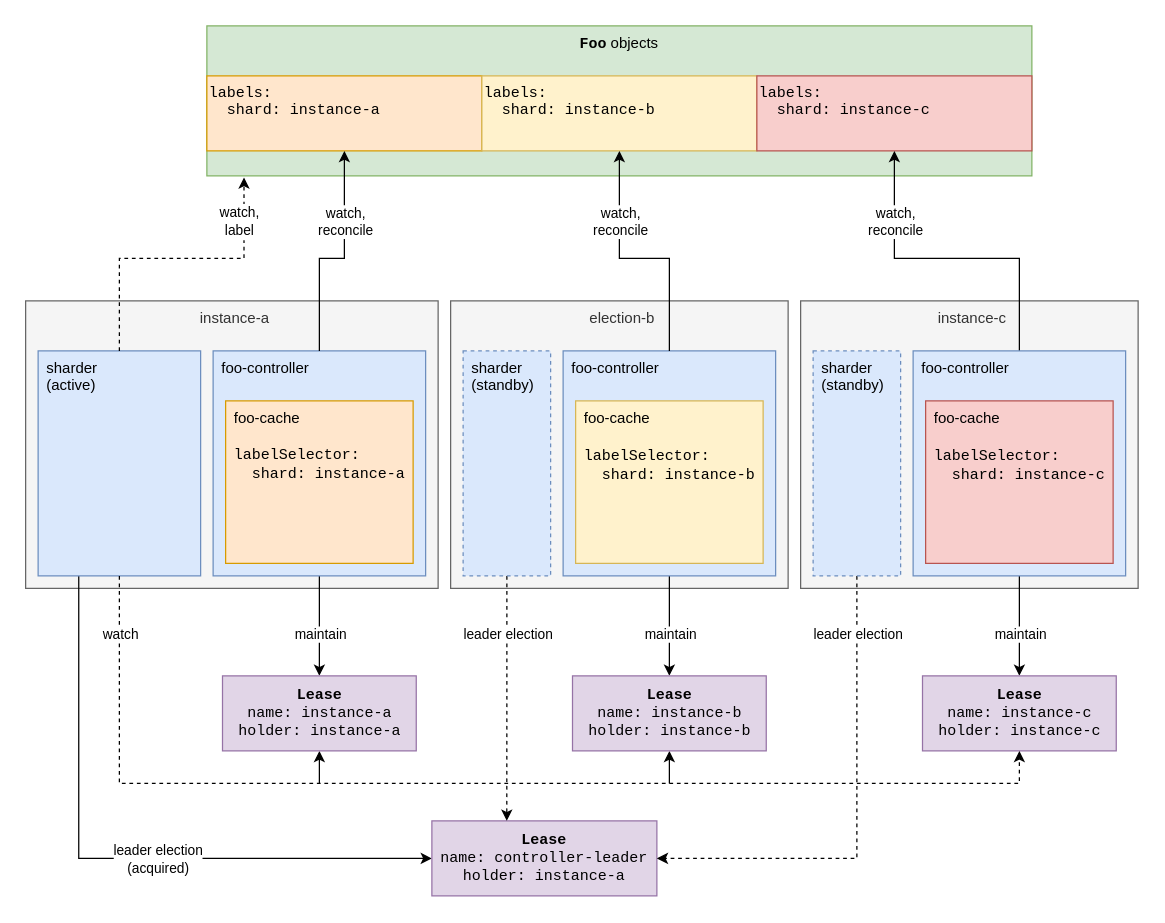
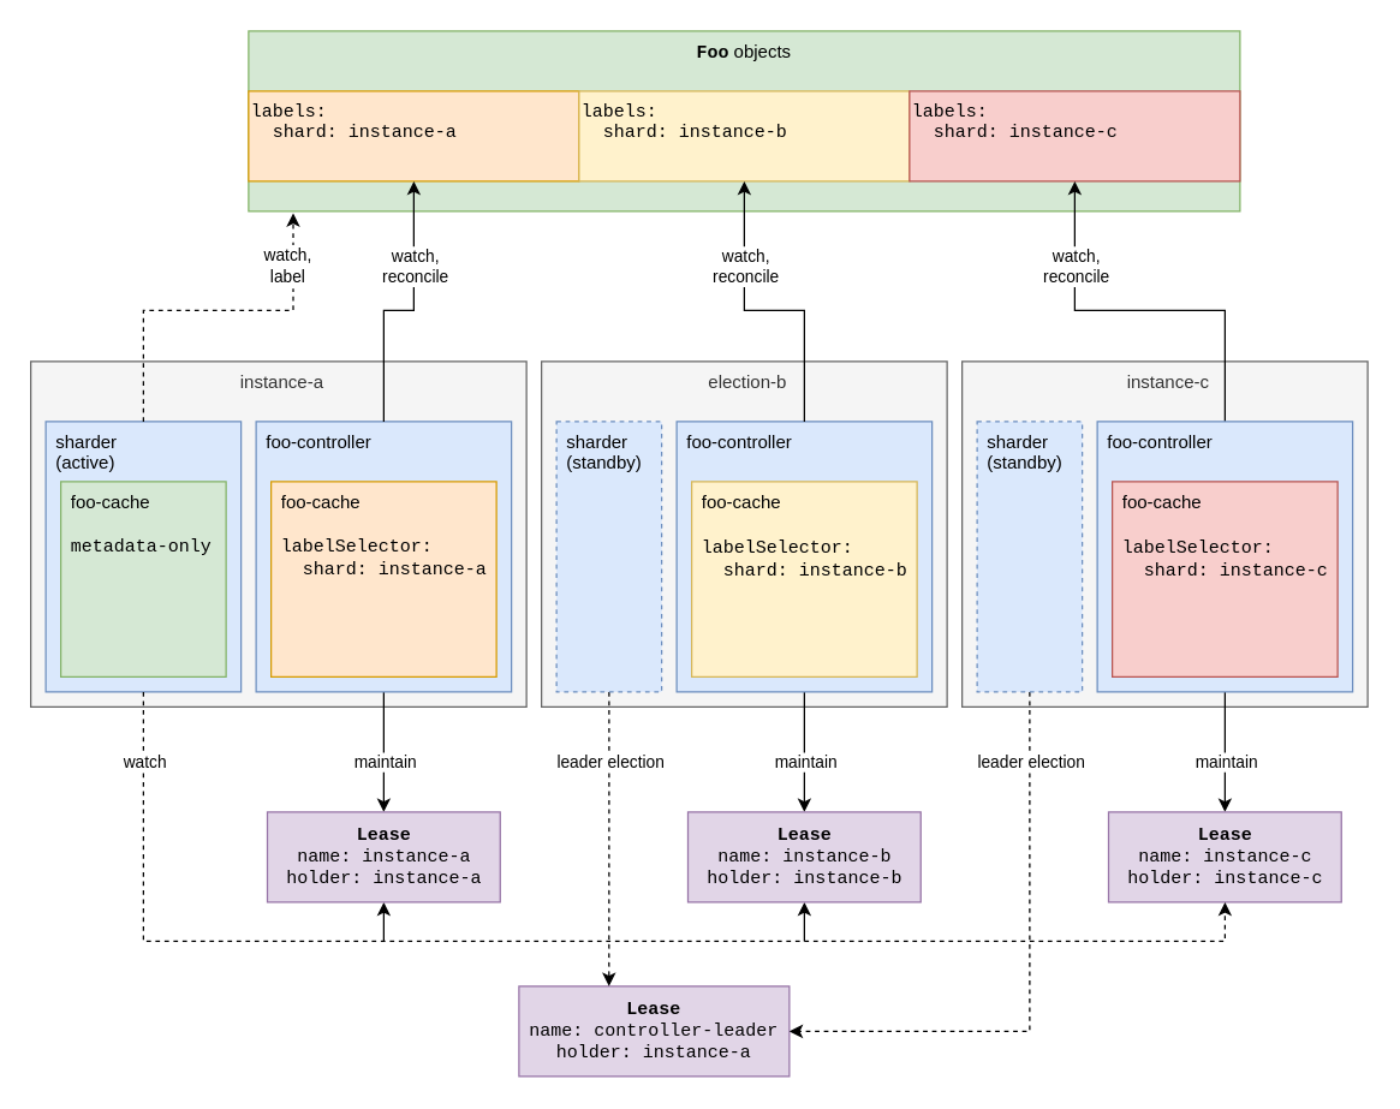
  <mxCell id="0" />
  <mxCell id="1" parent="0" />
  <mxCell id="2" style="edgeStyle=orthogonalEdgeStyle;rounded=0;orthogonalLoop=1;jettySize=auto;html=1;entryX=0.5;entryY=1;entryDx=0;entryDy=0;fontFamily=Helvetica;" parent="1" target="40" edge="1"><mxGeometry relative="1" as="geometry"><mxPoint x="535" y="626" as="sourcePoint" /><Array as="points"><mxPoint x="535" y="626" /></Array></mxGeometry></mxCell>
  <mxCell id="3" value="instance-a" style="rounded=0;whiteSpace=wrap;html=1;align=center;verticalAlign=top;spacingLeft=5;fillColor=#f5f5f5;fontColor=#333333;strokeColor=#666666;" parent="1" vertex="1"><mxGeometry x="20" y="240" width="330" height="230" as="geometry" /></mxCell>
- <mxCell id="4" style="edgeStyle=orthogonalEdgeStyle;rounded=0;orthogonalLoop=1;jettySize=auto;html=1;fontFamily=Courier New;entryX=0;entryY=0.5;entryDx=0;entryDy=0;exitX=0.25;exitY=1;exitDx=0;exitDy=0;" parent="1" source="8" target="21" edge="1"><mxGeometry relative="1" as="geometry"><Array as="points"><mxPoint x="63" y="686" /></Array></mxGeometry></mxCell>
- <mxCell id="5" value="leader election&lt;br&gt;(acquired)" style="edgeLabel;html=1;align=center;verticalAlign=middle;resizable=0;points=[];fontFamily=Helvetica;" parent="4" vertex="1" connectable="0"><mxGeometry x="0.089" y="-3" relative="1" as="geometry"><mxPoint x="12" y="-3" as="offset" /></mxGeometry></mxCell>
  <mxCell id="6" style="edgeStyle=orthogonalEdgeStyle;rounded=0;orthogonalLoop=1;jettySize=auto;html=1;entryX=0.5;entryY=1;entryDx=0;entryDy=0;fontFamily=Courier New;" parent="1" target="18" edge="1"><mxGeometry relative="1" as="geometry"><mxPoint x="255" y="626" as="sourcePoint" /><Array as="points"><mxPoint x="255" y="626" /><mxPoint x="255" y="626" /></Array></mxGeometry></mxCell>
  <mxCell id="7" value="watches" style="edgeLabel;html=1;align=center;verticalAlign=middle;resizable=0;points=[];fontFamily=Helvetica;" parent="6" vertex="1" connectable="0"><mxGeometry x="0.167" y="3" relative="1" as="geometry"><mxPoint x="21" y="-57" as="offset" /></mxGeometry></mxCell>
  <mxCell id="8" value="sharder&lt;br&gt;(active)" style="rounded=0;whiteSpace=wrap;html=1;fillColor=#dae8fc;strokeColor=#6c8ebf;align=left;labelPosition=center;verticalLabelPosition=middle;verticalAlign=top;spacingLeft=5;" parent="1" vertex="1"><mxGeometry x="30" y="280" width="130" height="180" as="geometry" /></mxCell>
  <mxCell id="9" style="edgeStyle=orthogonalEdgeStyle;rounded=0;orthogonalLoop=1;jettySize=auto;html=1;exitX=0.5;exitY=1;exitDx=0;exitDy=0;entryX=0.5;entryY=0;entryDx=0;entryDy=0;fontFamily=Courier New;" parent="1" source="11" target="18" edge="1"><mxGeometry relative="1" as="geometry" /></mxCell>
  <mxCell id="10" value="maintain" style="edgeLabel;html=1;align=center;verticalAlign=middle;resizable=0;points=[];fontFamily=Helvetica;" parent="9" vertex="1" connectable="0"><mxGeometry x="-0.1" y="-1" relative="1" as="geometry"><mxPoint x="1" y="10" as="offset" /></mxGeometry></mxCell>
  <mxCell id="11" value="foo-controller" style="rounded=0;whiteSpace=wrap;html=1;fillColor=#dae8fc;strokeColor=#6c8ebf;align=left;labelPosition=center;verticalLabelPosition=middle;verticalAlign=top;spacingLeft=5;" parent="1" vertex="1"><mxGeometry x="170" y="280" width="170" height="180" as="geometry" /></mxCell>
  <mxCell id="12" style="edgeStyle=orthogonalEdgeStyle;rounded=0;orthogonalLoop=1;jettySize=auto;html=1;fontFamily=Courier New;exitX=0.5;exitY=0;exitDx=0;exitDy=0;entryX=0.045;entryY=1.01;entryDx=0;entryDy=0;entryPerimeter=0;dashed=1;" parent="1" source="8" target="16" edge="1"><mxGeometry relative="1" as="geometry"><Array as="points"><mxPoint x="95" y="206" /><mxPoint x="195" y="206" /></Array></mxGeometry></mxCell>
  <mxCell id="13" value="&lt;font face=&quot;Helvetica&quot;&gt;watch,&lt;br&gt;label&lt;/font&gt;" style="edgeLabel;html=1;align=center;verticalAlign=middle;resizable=0;points=[];fontFamily=Courier New;" parent="12" vertex="1" connectable="0"><mxGeometry x="-0.175" y="2" relative="1" as="geometry"><mxPoint x="71" y="-28" as="offset" /></mxGeometry></mxCell>
+ <mxCell id="14" value="foo-cache&lt;br&gt;&lt;br&gt;&lt;font face=&quot;Courier New&quot;&gt;metadata-only&lt;/font&gt;" style="rounded=0;whiteSpace=wrap;html=1;fillColor=#d5e8d4;strokeColor=#82b366;align=left;labelPosition=center;verticalLabelPosition=middle;verticalAlign=top;spacingLeft=5;" parent="1" vertex="1"><mxGeometry x="40" y="320" width="110" height="130" as="geometry" /></mxCell>
  <mxCell id="15" value="foo-cache&lt;br&gt;&lt;br&gt;&lt;font face=&quot;Courier New&quot;&gt;labelSelector:&lt;br&gt;&amp;nbsp; shard: instance-a&lt;/font&gt;" style="rounded=0;whiteSpace=wrap;html=1;fillColor=#ffe6cc;strokeColor=#d79b00;align=left;labelPosition=center;verticalLabelPosition=middle;verticalAlign=top;spacingLeft=5;" parent="1" vertex="1"><mxGeometry x="180" y="320" width="150" height="130" as="geometry" /></mxCell>
  <mxCell id="16" value="&lt;b style=&quot;font-family: &amp;quot;Courier New&amp;quot;;&quot;&gt;Foo&lt;/b&gt; objects" style="rounded=0;whiteSpace=wrap;html=1;fillColor=#d5e8d4;strokeColor=#82b366;verticalAlign=top;" parent="1" vertex="1"><mxGeometry x="165" y="20" width="660" height="120" as="geometry" /></mxCell>
  <mxCell id="17" value="labels:&lt;br&gt;&amp;nbsp; shard: instance-a" style="rounded=0;whiteSpace=wrap;html=1;fillColor=#ffe6cc;strokeColor=#d79b00;verticalAlign=top;fontFamily=Courier New;align=left;" parent="1" vertex="1"><mxGeometry x="165" y="60" width="220" height="60" as="geometry" /></mxCell>
  <mxCell id="18" value="&lt;b&gt;&lt;font&gt;Lease&lt;/font&gt;&lt;/b&gt;&lt;br&gt;&lt;font&gt;name: instance-a&lt;br&gt;holder: instance-a&lt;/font&gt;" style="rounded=0;whiteSpace=wrap;html=1;fillColor=#e1d5e7;strokeColor=#9673a6;fontFamily=Courier New;" parent="1" vertex="1"><mxGeometry x="177.5" y="540" width="155" height="60" as="geometry" /></mxCell>
  <mxCell id="19" value="&lt;span style=&quot;&quot;&gt;labels:&lt;/span&gt;&lt;br style=&quot;&quot;&gt;&lt;div style=&quot;&quot;&gt;&lt;span style=&quot;background-color: initial;&quot;&gt;&amp;nbsp; shard: instance-b&lt;/span&gt;&lt;/div&gt;" style="rounded=0;whiteSpace=wrap;html=1;fillColor=#fff2cc;strokeColor=#d6b656;verticalAlign=top;fontFamily=Courier New;align=left;" parent="1" vertex="1"><mxGeometry x="385" y="60" width="220" height="60" as="geometry" /></mxCell>
  <mxCell id="20" value="&lt;span style=&quot;&quot;&gt;labels:&lt;/span&gt;&lt;br style=&quot;&quot;&gt;&lt;span style=&quot;&quot;&gt;&amp;nbsp; shard: instance-c&lt;/span&gt;" style="rounded=0;whiteSpace=wrap;html=1;fillColor=#f8cecc;strokeColor=#b85450;verticalAlign=top;fontFamily=Courier New;align=left;" parent="1" vertex="1"><mxGeometry x="605" y="60" width="220" height="60" as="geometry" /></mxCell>
  <mxCell id="21" value="&lt;b&gt;Lease&lt;/b&gt;&lt;br&gt;&lt;font&gt;name: controller-leader&lt;br&gt;holder: instance-a&lt;/font&gt;" style="rounded=0;whiteSpace=wrap;html=1;fillColor=#e1d5e7;strokeColor=#9673a6;fontFamily=Courier New;" parent="1" vertex="1"><mxGeometry x="345" y="656" width="180" height="60" as="geometry" /></mxCell>
  <mxCell id="22" style="edgeStyle=orthogonalEdgeStyle;rounded=0;orthogonalLoop=1;jettySize=auto;html=1;exitX=0.5;exitY=0;exitDx=0;exitDy=0;entryX=0.5;entryY=1;entryDx=0;entryDy=0;fontFamily=Helvetica;" parent="1" source="11" target="17" edge="1"><mxGeometry relative="1" as="geometry"><Array as="points"><mxPoint x="255" y="206" /><mxPoint x="275" y="206" /></Array></mxGeometry></mxCell>
  <mxCell id="23" value="watch,&lt;br&gt;reconcile" style="edgeLabel;html=1;align=center;verticalAlign=middle;resizable=0;points=[];fontFamily=Helvetica;" parent="22" vertex="1" connectable="0"><mxGeometry x="0.141" y="1" relative="1" as="geometry"><mxPoint x="1" y="-21" as="offset" /></mxGeometry></mxCell>
  <mxCell id="24" value="election-b" style="rounded=0;whiteSpace=wrap;html=1;align=center;verticalAlign=top;spacingLeft=5;fillColor=#f5f5f5;fontColor=#333333;strokeColor=#666666;" parent="1" vertex="1"><mxGeometry x="360" y="240" width="270" height="230" as="geometry" /></mxCell>
  <mxCell id="25" style="edgeStyle=orthogonalEdgeStyle;rounded=0;orthogonalLoop=1;jettySize=auto;html=1;exitX=0.5;exitY=1;exitDx=0;exitDy=0;entryX=0.333;entryY=0;entryDx=0;entryDy=0;fontFamily=Helvetica;entryPerimeter=0;dashed=1;" parent="1" source="26" target="21" edge="1"><mxGeometry relative="1" as="geometry" /></mxCell>
  <mxCell id="26" value="sharder&lt;br&gt;(standby)" style="rounded=0;whiteSpace=wrap;html=1;fillColor=#dae8fc;strokeColor=#6c8ebf;align=left;labelPosition=center;verticalLabelPosition=middle;verticalAlign=top;spacingLeft=5;dashed=1;" parent="1" vertex="1"><mxGeometry x="370" y="280" width="70" height="180" as="geometry" /></mxCell>
  <mxCell id="27" style="edgeStyle=orthogonalEdgeStyle;rounded=0;orthogonalLoop=1;jettySize=auto;html=1;exitX=0.5;exitY=1;exitDx=0;exitDy=0;fontFamily=Helvetica;" parent="1" source="28" target="40" edge="1"><mxGeometry relative="1" as="geometry" /></mxCell>
  <mxCell id="28" value="foo-controller" style="rounded=0;whiteSpace=wrap;html=1;fillColor=#dae8fc;strokeColor=#6c8ebf;align=left;labelPosition=center;verticalLabelPosition=middle;verticalAlign=top;spacingLeft=5;" parent="1" vertex="1"><mxGeometry x="450" y="280" width="170" height="180" as="geometry" /></mxCell>
  <mxCell id="29" style="edgeStyle=orthogonalEdgeStyle;rounded=0;orthogonalLoop=1;jettySize=auto;html=1;exitX=0.5;exitY=0;exitDx=0;exitDy=0;entryX=0.5;entryY=1;entryDx=0;entryDy=0;fontFamily=Courier New;" parent="1" source="28" target="19" edge="1"><mxGeometry relative="1" as="geometry"><Array as="points"><mxPoint x="535" y="206" /><mxPoint x="495" y="206" /></Array></mxGeometry></mxCell>
  <mxCell id="30" value="watch,&lt;br&gt;reconcile" style="edgeLabel;html=1;align=center;verticalAlign=middle;resizable=0;points=[];fontFamily=Helvetica;" parent="29" vertex="1" connectable="0"><mxGeometry x="0.038" relative="1" as="geometry"><mxPoint x="-10" y="-30" as="offset" /></mxGeometry></mxCell>
  <mxCell id="31" value="foo-cache&lt;br&gt;&lt;font face=&quot;Courier New&quot;&gt;&lt;br&gt;labelSelector:&lt;br&gt;&amp;nbsp; shard: instance-b&lt;/font&gt;" style="rounded=0;whiteSpace=wrap;html=1;fillColor=#fff2cc;strokeColor=#d6b656;align=left;labelPosition=center;verticalLabelPosition=middle;verticalAlign=top;spacingLeft=5;" parent="1" vertex="1"><mxGeometry x="460" y="320" width="150" height="130" as="geometry" /></mxCell>
  <mxCell id="32" value="instance-c" style="rounded=0;whiteSpace=wrap;html=1;align=center;verticalAlign=top;spacingLeft=5;fillColor=#f5f5f5;fontColor=#333333;strokeColor=#666666;" parent="1" vertex="1"><mxGeometry x="640" y="240" width="270" height="230" as="geometry" /></mxCell>
  <mxCell id="33" style="edgeStyle=orthogonalEdgeStyle;rounded=0;orthogonalLoop=1;jettySize=auto;html=1;exitX=0.5;exitY=1;exitDx=0;exitDy=0;entryX=1;entryY=0.5;entryDx=0;entryDy=0;fontFamily=Helvetica;dashed=1;" parent="1" source="34" target="21" edge="1"><mxGeometry relative="1" as="geometry" /></mxCell>
  <mxCell id="34" value="sharder&lt;br&gt;(standby)" style="rounded=0;whiteSpace=wrap;html=1;fillColor=#dae8fc;strokeColor=#6c8ebf;align=left;labelPosition=center;verticalLabelPosition=middle;verticalAlign=top;spacingLeft=5;dashed=1;" parent="1" vertex="1"><mxGeometry x="650" y="280" width="70" height="180" as="geometry" /></mxCell>
  <mxCell id="35" style="edgeStyle=orthogonalEdgeStyle;rounded=0;orthogonalLoop=1;jettySize=auto;html=1;exitX=0.5;exitY=0;exitDx=0;exitDy=0;entryX=0.5;entryY=1;entryDx=0;entryDy=0;fontFamily=Helvetica;" parent="1" source="38" target="20" edge="1"><mxGeometry relative="1" as="geometry"><Array as="points"><mxPoint x="815" y="206" /><mxPoint x="715" y="206" /></Array></mxGeometry></mxCell>
  <mxCell id="36" value="watch,&lt;br&gt;reconcile" style="edgeLabel;html=1;align=center;verticalAlign=middle;resizable=0;points=[];fontFamily=Helvetica;" parent="35" vertex="1" connectable="0"><mxGeometry x="0.638" relative="1" as="geometry"><mxPoint y="9" as="offset" /></mxGeometry></mxCell>
  <mxCell id="37" style="edgeStyle=orthogonalEdgeStyle;rounded=0;orthogonalLoop=1;jettySize=auto;html=1;exitX=0.5;exitY=1;exitDx=0;exitDy=0;entryX=0.5;entryY=0;entryDx=0;entryDy=0;fontFamily=Helvetica;" parent="1" source="38" target="41" edge="1"><mxGeometry relative="1" as="geometry" /></mxCell>
  <mxCell id="38" value="foo-controller" style="rounded=0;whiteSpace=wrap;html=1;fillColor=#dae8fc;strokeColor=#6c8ebf;align=left;labelPosition=center;verticalLabelPosition=middle;verticalAlign=top;spacingLeft=5;" parent="1" vertex="1"><mxGeometry x="730" y="280" width="170" height="180" as="geometry" /></mxCell>
  <mxCell id="39" value="foo-cache&lt;br&gt;&lt;font face=&quot;Courier New&quot;&gt;&lt;br&gt;labelSelector:&lt;br&gt;&amp;nbsp; shard: instance-c&lt;/font&gt;" style="rounded=0;whiteSpace=wrap;html=1;fillColor=#f8cecc;strokeColor=#b85450;align=left;labelPosition=center;verticalLabelPosition=middle;verticalAlign=top;spacingLeft=5;" parent="1" vertex="1"><mxGeometry x="740" y="320" width="150" height="130" as="geometry" /></mxCell>
  <mxCell id="40" value="&lt;b&gt;Lease&lt;/b&gt;&lt;br&gt;&lt;font&gt;name: instance-b&lt;br&gt;holder: instance-b&lt;/font&gt;" style="rounded=0;whiteSpace=wrap;html=1;fillColor=#e1d5e7;strokeColor=#9673a6;fontFamily=Courier New;" parent="1" vertex="1"><mxGeometry x="457.5" y="540" width="155" height="60" as="geometry" /></mxCell>
  <mxCell id="41" value="&lt;b&gt;Lease&lt;/b&gt;&lt;br&gt;&lt;font&gt;name: instance-c&lt;br&gt;holder: instance-c&lt;/font&gt;" style="rounded=0;whiteSpace=wrap;html=1;fillColor=#e1d5e7;strokeColor=#9673a6;fontFamily=Courier New;" parent="1" vertex="1"><mxGeometry x="737.5" y="540" width="155" height="60" as="geometry" /></mxCell>
  <mxCell id="42" value="leader election" style="edgeLabel;html=1;align=center;verticalAlign=middle;resizable=0;points=[];fontFamily=Helvetica;" parent="1" vertex="1" connectable="0"><mxGeometry x="405" y="506" as="geometry" /></mxCell>
  <mxCell id="43" value="leader election" style="edgeLabel;html=1;align=center;verticalAlign=middle;resizable=0;points=[];fontFamily=Helvetica;" parent="1" vertex="1" connectable="0"><mxGeometry x="685" y="506" as="geometry" /></mxCell>
  <mxCell id="44" value="maintain" style="edgeLabel;html=1;align=center;verticalAlign=middle;resizable=0;points=[];fontFamily=Helvetica;" parent="1" vertex="1" connectable="0"><mxGeometry x="535" y="506" as="geometry" /></mxCell>
  <mxCell id="45" value="maintain" style="edgeLabel;html=1;align=center;verticalAlign=middle;resizable=0;points=[];fontFamily=Helvetica;" parent="1" vertex="1" connectable="0"><mxGeometry x="815" y="506" as="geometry" /></mxCell>
  <mxCell id="46" style="edgeStyle=orthogonalEdgeStyle;rounded=0;orthogonalLoop=1;jettySize=auto;html=1;exitX=0.5;exitY=1;exitDx=0;exitDy=0;entryX=0.5;entryY=1;entryDx=0;entryDy=0;fontFamily=Helvetica;dashed=1;" parent="1" source="8" target="41" edge="1"><mxGeometry relative="1" as="geometry"><Array as="points"><mxPoint x="95" y="626" /><mxPoint x="815" y="626" /></Array></mxGeometry></mxCell>
  <mxCell id="47" value="watch" style="edgeLabel;html=1;align=center;verticalAlign=middle;resizable=0;points=[];" parent="46" vertex="1" connectable="0"><mxGeometry x="-0.888" relative="1" as="geometry"><mxPoint y="-5" as="offset" /></mxGeometry></mxCell>
